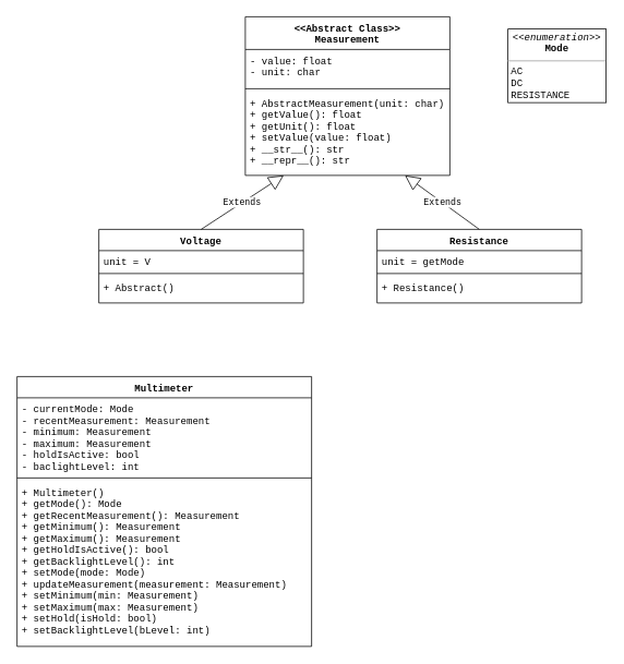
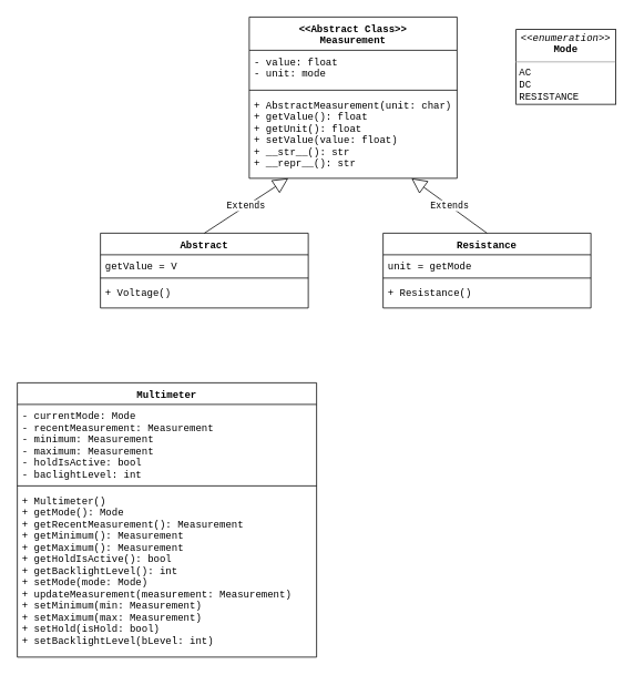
  <mxCell id="0" />
  <mxCell id="1" parent="0" />
  <mxCell id="2" value="Multimeter" style="swimlane;fontStyle=1;align=center;verticalAlign=top;childLayout=stackLayout;horizontal=1;startSize=26;horizontalStack=0;resizeParent=1;resizeParentMax=0;resizeLast=0;collapsible=1;marginBottom=0;fontFamily=Courier New;" parent="1" vertex="1"><mxGeometry x="20" y="460" width="360" height="330" as="geometry" /></mxCell>
  <mxCell id="3" value="- currentMode: Mode&#10;- recentMeasurement: Measurement&#10;- minimum: Measurement&#10;- maximum: Measurement&#10;- holdIsActive: bool&#10;- baclightLevel: int" style="text;strokeColor=none;fillColor=none;align=left;verticalAlign=top;spacingLeft=4;spacingRight=4;overflow=hidden;rotatable=0;points=[[0,0.5],[1,0.5]];portConstraint=eastwest;fontFamily=Courier New;" parent="2" vertex="1"><mxGeometry y="26" width="360" height="94" as="geometry" /></mxCell>
  <mxCell id="4" value="" style="line;strokeWidth=1;fillColor=none;align=left;verticalAlign=middle;spacingTop=-1;spacingLeft=3;spacingRight=3;rotatable=0;labelPosition=right;points=[];portConstraint=eastwest;fontFamily=Courier New;" parent="2" vertex="1"><mxGeometry y="120" width="360" height="8" as="geometry" /></mxCell>
  <mxCell id="5" value="+ Multimeter()&#10;+ getMode(): Mode&#10;+ getRecentMeasurement(): Measurement&#10;+ getMinimum(): Measurement&#10;+ getMaximum(): Measurement&#10;+ getHoldIsActive(): bool&#10;+ getBacklightLevel(): int&#10;+ setMode(mode: Mode)&#10;+ updateMeasurement(measurement: Measurement)&#10;+ setMinimum(min: Measurement)&#10;+ setMaximum(max: Measurement)&#10;+ setHold(isHold: bool)&#10;+ setBacklightLevel(bLevel: int)" style="text;strokeColor=none;fillColor=none;align=left;verticalAlign=top;spacingLeft=4;spacingRight=4;overflow=hidden;rotatable=0;points=[[0,0.5],[1,0.5]];portConstraint=eastwest;fontFamily=Courier New;" parent="2" vertex="1"><mxGeometry y="128" width="360" height="202" as="geometry" /></mxCell>
  <mxCell id="6" value="&lt;&lt;Abstract Class&gt;&gt;&#10;Measurement" style="swimlane;fontStyle=1;align=center;verticalAlign=top;childLayout=stackLayout;horizontal=1;startSize=40;horizontalStack=0;resizeParent=1;resizeParentMax=0;resizeLast=0;collapsible=1;marginBottom=0;fontFamily=Courier New;" parent="1" vertex="1"><mxGeometry x="299" y="20" width="250" height="194" as="geometry" /></mxCell>
- <mxCell id="7" value="- value: float&#10;- unit: char" style="text;strokeColor=none;fillColor=none;align=left;verticalAlign=top;spacingLeft=4;spacingRight=4;overflow=hidden;rotatable=0;points=[[0,0.5],[1,0.5]];portConstraint=eastwest;fontFamily=Courier New;" parent="6" vertex="1"><mxGeometry y="40" width="250" height="44" as="geometry" /></mxCell>
+ <mxCell id="7" value="- value: float&#10;- unit: mode" style="text;strokeColor=none;fillColor=none;align=left;verticalAlign=top;spacingLeft=4;spacingRight=4;overflow=hidden;rotatable=0;points=[[0,0.5],[1,0.5]];portConstraint=eastwest;fontFamily=Courier New;" parent="6" vertex="1"><mxGeometry y="40" width="250" height="44" as="geometry" /></mxCell>
  <mxCell id="8" value="" style="line;strokeWidth=1;fillColor=none;align=left;verticalAlign=middle;spacingTop=-1;spacingLeft=3;spacingRight=3;rotatable=0;labelPosition=right;points=[];portConstraint=eastwest;fontFamily=Courier New;" parent="6" vertex="1"><mxGeometry y="84" width="250" height="8" as="geometry" /></mxCell>
  <mxCell id="9" value="+ AbstractMeasurement(unit: char)&#10;+ getValue(): float&#10;+ getUnit(): float&#10;+ setValue(value: float)&#10;+ __str__(): str&#10;+ __repr__(): str" style="text;strokeColor=none;fillColor=none;align=left;verticalAlign=top;spacingLeft=4;spacingRight=4;overflow=hidden;rotatable=0;points=[[0,0.5],[1,0.5]];portConstraint=eastwest;fontFamily=Courier New;" parent="6" vertex="1"><mxGeometry y="92" width="250" height="102" as="geometry" /></mxCell>
  <mxCell id="10" value="&lt;p style=&quot;margin: 0px ; margin-top: 4px ; text-align: center&quot;&gt;&lt;i&gt;&amp;lt;&amp;lt;enumeration&amp;gt;&amp;gt;&lt;/i&gt;&lt;br&gt;&lt;b&gt;Mode&lt;/b&gt;&lt;/p&gt;&lt;hr size=&quot;1&quot;&gt;&lt;p style=&quot;margin: 0px ; margin-left: 4px&quot;&gt;AC&lt;/p&gt;&lt;p style=&quot;margin: 0px ; margin-left: 4px&quot;&gt;&lt;/p&gt;&lt;p style=&quot;margin: 0px ; margin-left: 4px&quot;&gt;DC&lt;/p&gt;&lt;p style=&quot;margin: 0px ; margin-left: 4px&quot;&gt;RESISTANCE&lt;/p&gt;&lt;p style=&quot;margin: 0px ; margin-left: 4px&quot;&gt;&lt;br&gt;&lt;/p&gt;" style="verticalAlign=top;align=left;overflow=fill;fontSize=12;fontFamily=Courier New;html=1;startSize=26;" vertex="1" parent="1"><mxGeometry x="620" y="35" width="120" height="90" as="geometry" /></mxCell>
- <mxCell id="11" value="Voltage" style="swimlane;fontStyle=1;align=center;verticalAlign=top;childLayout=stackLayout;horizontal=1;startSize=26;horizontalStack=0;resizeParent=1;resizeParentMax=0;resizeLast=0;collapsible=1;marginBottom=0;fontFamily=Courier New;" vertex="1" parent="1"><mxGeometry x="120" y="280" width="250" height="90" as="geometry" /></mxCell>
- <mxCell id="12" value="unit = V" style="text;strokeColor=none;fillColor=none;align=left;verticalAlign=top;spacingLeft=4;spacingRight=4;overflow=hidden;rotatable=0;points=[[0,0.5],[1,0.5]];portConstraint=eastwest;fontFamily=Courier New;" vertex="1" parent="11"><mxGeometry y="26" width="250" height="24" as="geometry" /></mxCell>
+ <mxCell id="11" value="Abstract" style="swimlane;fontStyle=1;align=center;verticalAlign=top;childLayout=stackLayout;horizontal=1;startSize=26;horizontalStack=0;resizeParent=1;resizeParentMax=0;resizeLast=0;collapsible=1;marginBottom=0;fontFamily=Courier New;" vertex="1" parent="1"><mxGeometry x="120" y="280" width="250" height="90" as="geometry" /></mxCell>
+ <mxCell id="12" value="getValue = V" style="text;strokeColor=none;fillColor=none;align=left;verticalAlign=top;spacingLeft=4;spacingRight=4;overflow=hidden;rotatable=0;points=[[0,0.5],[1,0.5]];portConstraint=eastwest;fontFamily=Courier New;" vertex="1" parent="11"><mxGeometry y="26" width="250" height="24" as="geometry" /></mxCell>
  <mxCell id="13" value="" style="line;strokeWidth=1;fillColor=none;align=left;verticalAlign=middle;spacingTop=-1;spacingLeft=3;spacingRight=3;rotatable=0;labelPosition=right;points=[];portConstraint=eastwest;fontFamily=Courier New;" vertex="1" parent="11"><mxGeometry y="50" width="250" height="8" as="geometry" /></mxCell>
- <mxCell id="14" value="+ Abstract()" style="text;strokeColor=none;fillColor=none;align=left;verticalAlign=top;spacingLeft=4;spacingRight=4;overflow=hidden;rotatable=0;points=[[0,0.5],[1,0.5]];portConstraint=eastwest;fontFamily=Courier New;" vertex="1" parent="11"><mxGeometry y="58" width="250" height="32" as="geometry" /></mxCell>
+ <mxCell id="14" value="+ Voltage()" style="text;strokeColor=none;fillColor=none;align=left;verticalAlign=top;spacingLeft=4;spacingRight=4;overflow=hidden;rotatable=0;points=[[0,0.5],[1,0.5]];portConstraint=eastwest;fontFamily=Courier New;" vertex="1" parent="11"><mxGeometry y="58" width="250" height="32" as="geometry" /></mxCell>
  <mxCell id="15" value="Extends" style="endArrow=block;endSize=16;endFill=0;html=1;fontFamily=Courier New;exitX=0.5;exitY=0;exitDx=0;exitDy=0;" edge="1" parent="1" source="11" target="9"><mxGeometry width="160" relative="1" as="geometry"><mxPoint x="320" y="320" as="sourcePoint" /><mxPoint x="480" y="320" as="targetPoint" /></mxGeometry></mxCell>
  <mxCell id="16" value="Resistance" style="swimlane;fontStyle=1;align=center;verticalAlign=top;childLayout=stackLayout;horizontal=1;startSize=26;horizontalStack=0;resizeParent=1;resizeParentMax=0;resizeLast=0;collapsible=1;marginBottom=0;fontFamily=Courier New;" vertex="1" parent="1"><mxGeometry x="460" y="280" width="250" height="90" as="geometry" /></mxCell>
  <mxCell id="17" value="unit = getMode" style="text;strokeColor=none;fillColor=none;align=left;verticalAlign=top;spacingLeft=4;spacingRight=4;overflow=hidden;rotatable=0;points=[[0,0.5],[1,0.5]];portConstraint=eastwest;fontFamily=Courier New;" vertex="1" parent="16"><mxGeometry y="26" width="250" height="24" as="geometry" /></mxCell>
  <mxCell id="18" value="" style="line;strokeWidth=1;fillColor=none;align=left;verticalAlign=middle;spacingTop=-1;spacingLeft=3;spacingRight=3;rotatable=0;labelPosition=right;points=[];portConstraint=eastwest;fontFamily=Courier New;" vertex="1" parent="16"><mxGeometry y="50" width="250" height="8" as="geometry" /></mxCell>
  <mxCell id="19" value="+ Resistance()" style="text;strokeColor=none;fillColor=none;align=left;verticalAlign=top;spacingLeft=4;spacingRight=4;overflow=hidden;rotatable=0;points=[[0,0.5],[1,0.5]];portConstraint=eastwest;fontFamily=Courier New;" vertex="1" parent="16"><mxGeometry y="58" width="250" height="32" as="geometry" /></mxCell>
  <mxCell id="20" value="Extends" style="endArrow=block;endSize=16;endFill=0;html=1;fontFamily=Courier New;exitX=0.5;exitY=0;exitDx=0;exitDy=0;" edge="1" parent="1" source="16" target="9"><mxGeometry width="160" relative="1" as="geometry"><mxPoint x="255" y="290" as="sourcePoint" /><mxPoint x="364.924" y="210" as="targetPoint" /></mxGeometry></mxCell>
